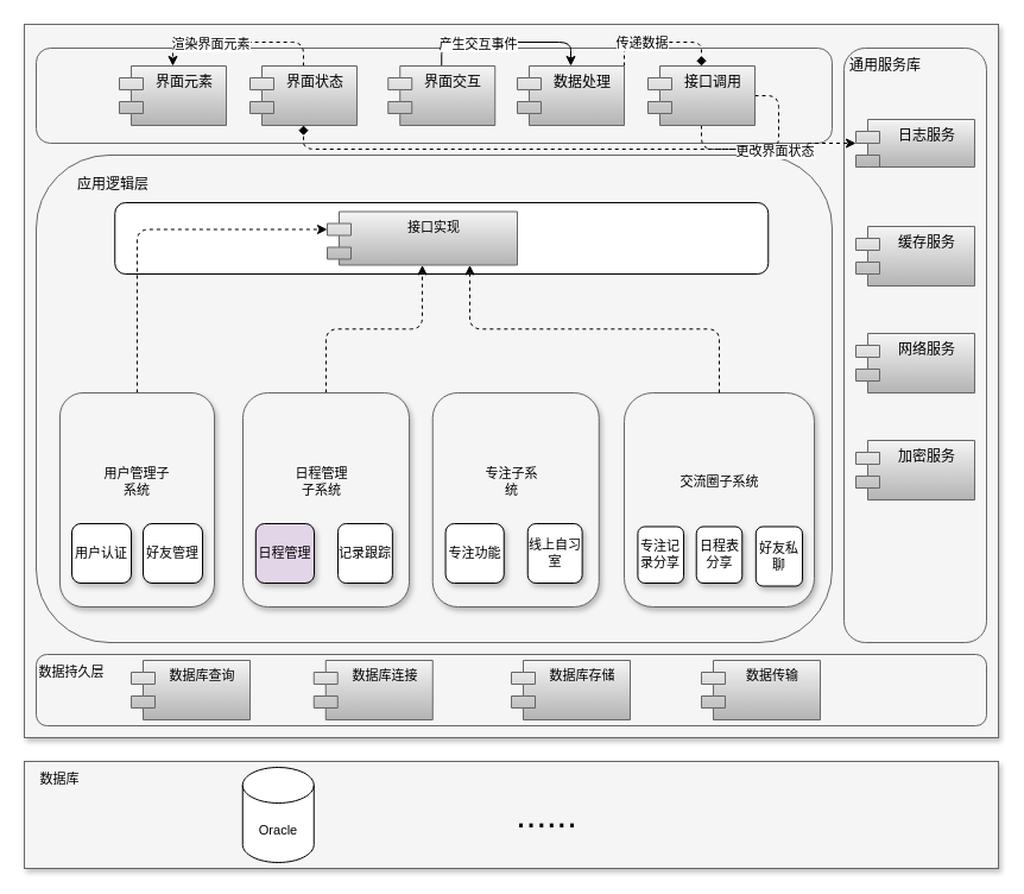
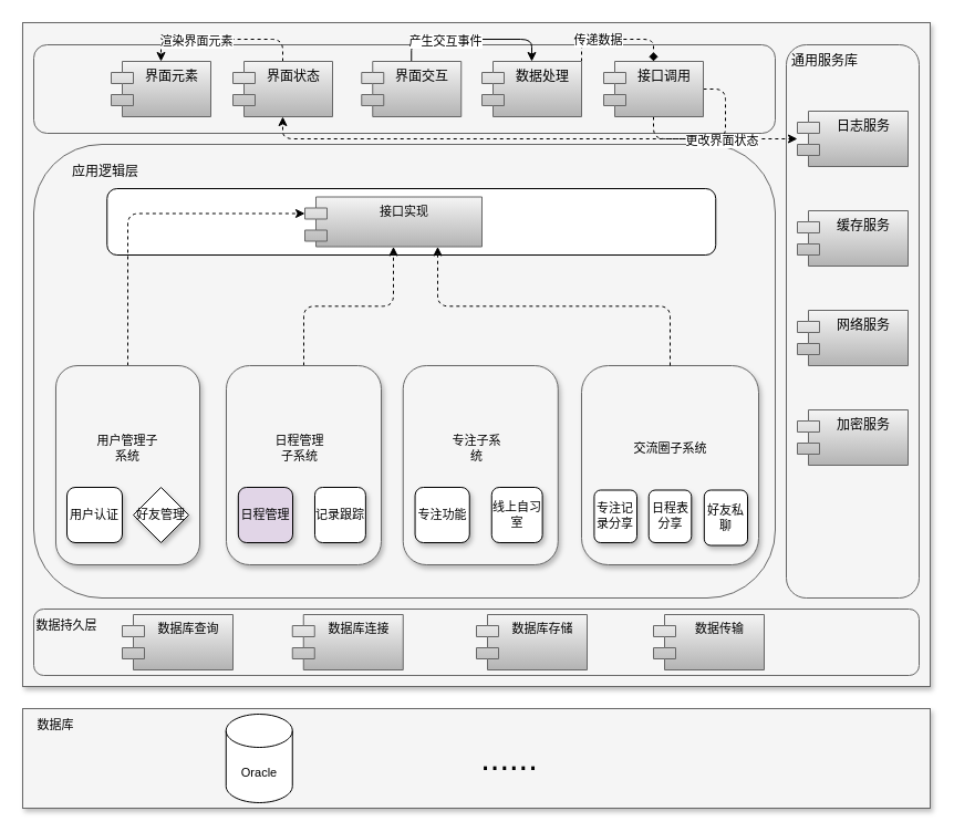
  <mxCell id="0" />
  <mxCell id="1" parent="0" />
  <mxCell id="2" value="" style="rounded=0;whiteSpace=wrap;html=1;glass=0;shadow=1;fillColor=#f5f5f5;fontColor=#333333;strokeColor=#666666;" parent="1" vertex="1"><mxGeometry x="20" y="20" width="820" height="600" as="geometry" /></mxCell>
  <mxCell id="3" value="" style="rounded=1;whiteSpace=wrap;html=1;fillColor=#f5f5f5;fontColor=#333333;strokeColor=#666666;" parent="1" vertex="1"><mxGeometry x="30" y="40" width="670" height="80" as="geometry" /></mxCell>
  <mxCell id="4" value="" style="rounded=1;whiteSpace=wrap;html=1;fillColor=#f5f5f5;fontColor=#333333;strokeColor=#666666;" parent="1" vertex="1"><mxGeometry x="710" y="40" width="120" height="500" as="geometry" /></mxCell>
  <mxCell id="5" value="" style="rounded=0;whiteSpace=wrap;html=1;shadow=1;fillColor=#f5f5f5;fontColor=#333333;strokeColor=#666666;" parent="1" vertex="1"><mxGeometry x="20" y="640" width="820" height="90" as="geometry" /></mxCell>
  <mxCell id="6" value="通用服务库" style="text;html=1;strokeColor=none;fillColor=none;align=center;verticalAlign=middle;whiteSpace=wrap;rounded=0;" parent="1" vertex="1"><mxGeometry x="710" y="40" width="70" height="30" as="geometry" /></mxCell>
  <mxCell id="7" value="界面元素" style="shape=module;align=left;spacingLeft=20;align=center;verticalAlign=top;whiteSpace=wrap;html=1;shadow=0;fillColor=#f5f5f5;gradientColor=#b3b3b3;strokeColor=#666666;" parent="1" vertex="1"><mxGeometry x="100" y="55" width="90" height="50" as="geometry" /></mxCell>
  <mxCell id="8" style="edgeStyle=orthogonalEdgeStyle;rounded=1;orthogonalLoop=1;jettySize=auto;html=1;exitX=0.5;exitY=0;exitDx=0;exitDy=0;entryX=0.5;entryY=0;entryDx=0;entryDy=0;dashed=1;" parent="1" source="10" target="7" edge="1"><mxGeometry relative="1" as="geometry" /></mxCell>
  <mxCell id="9" value="渲染界面元素" style="edgeLabel;html=1;align=center;verticalAlign=middle;resizable=0;points=[];" parent="8" vertex="1" connectable="0"><mxGeometry x="0.317" y="1" relative="1" as="geometry"><mxPoint as="offset" /></mxGeometry></mxCell>
  <mxCell id="10" value="界面状态" style="shape=module;align=left;spacingLeft=20;align=center;verticalAlign=top;whiteSpace=wrap;html=1;fillColor=#f5f5f5;gradientColor=#b3b3b3;strokeColor=#666666;" parent="1" vertex="1"><mxGeometry x="210" y="55" width="90" height="50" as="geometry" /></mxCell>
  <mxCell id="11" style="edgeStyle=orthogonalEdgeStyle;rounded=1;orthogonalLoop=1;jettySize=auto;html=1;exitX=0.5;exitY=0;exitDx=0;exitDy=0;entryX=0.5;entryY=0;entryDx=0;entryDy=0;dashed=0;" parent="1" source="13" target="16" edge="1"><mxGeometry relative="1" as="geometry" /></mxCell>
  <mxCell id="12" value="产生交互事件" style="edgeLabel;html=1;align=center;verticalAlign=middle;resizable=0;points=[];" parent="11" vertex="1" connectable="0"><mxGeometry x="-0.327" y="-1" relative="1" as="geometry"><mxPoint as="offset" /></mxGeometry></mxCell>
  <mxCell id="13" value="界面交互" style="shape=module;align=left;spacingLeft=20;align=center;verticalAlign=top;whiteSpace=wrap;html=1;fillColor=#f5f5f5;gradientColor=#b3b3b3;strokeColor=#666666;" parent="1" vertex="1"><mxGeometry x="326.25" y="55" width="90" height="50" as="geometry" /></mxCell>
  <mxCell id="14" style="edgeStyle=orthogonalEdgeStyle;orthogonalLoop=1;jettySize=auto;html=1;exitX=1;exitY=0;exitDx=0;exitDy=0;entryX=0.5;entryY=0;entryDx=0;entryDy=0;dashed=1;rounded=1;endArrow=diamond;" parent="1" source="16" target="56" edge="1"><mxGeometry relative="1" as="geometry"><mxPoint x="490" y="55" as="targetPoint" /></mxGeometry></mxCell>
  <mxCell id="15" value="传递数据" style="edgeLabel;html=1;align=center;verticalAlign=middle;resizable=0;points=[];" parent="14" vertex="1" connectable="0"><mxGeometry x="-0.36" relative="1" as="geometry"><mxPoint as="offset" /></mxGeometry></mxCell>
  <mxCell id="16" value="数据处理" style="shape=module;align=left;spacingLeft=20;align=center;verticalAlign=top;whiteSpace=wrap;html=1;fillColor=#f5f5f5;gradientColor=#b3b3b3;strokeColor=#666666;" parent="1" vertex="1"><mxGeometry x="435" y="55" width="90" height="50" as="geometry" /></mxCell>
- <mxCell id="17" value="日志服务" style="shape=module;align=left;spacingLeft=20;align=center;verticalAlign=top;whiteSpace=wrap;html=1;fillColor=#f5f5f5;gradientColor=#b3b3b3;strokeColor=#666666;" parent="1" vertex="1"><mxGeometry x="720" y="100" width="100" height="40" as="geometry" /></mxCell>
+ <mxCell id="17" value="日志服务" style="shape=module;align=left;spacingLeft=20;align=center;verticalAlign=top;whiteSpace=wrap;html=1;fillColor=#f5f5f5;gradientColor=#b3b3b3;strokeColor=#666666;" parent="1" vertex="1"><mxGeometry x="720" y="100" width="100" height="50" as="geometry" /></mxCell>
  <mxCell id="18" value="缓存服务" style="shape=module;align=left;spacingLeft=20;align=center;verticalAlign=top;whiteSpace=wrap;html=1;fillColor=#f5f5f5;gradientColor=#b3b3b3;strokeColor=#666666;" parent="1" vertex="1"><mxGeometry x="720" y="190" width="100" height="50" as="geometry" /></mxCell>
  <mxCell id="19" value="网络服务" style="shape=module;align=left;spacingLeft=20;align=center;verticalAlign=top;whiteSpace=wrap;html=1;fillColor=#f5f5f5;gradientColor=#b3b3b3;strokeColor=#666666;" parent="1" vertex="1"><mxGeometry x="720" y="280" width="100" height="50" as="geometry" /></mxCell>
  <mxCell id="20" value="加密服务" style="shape=module;align=left;spacingLeft=20;align=center;verticalAlign=top;whiteSpace=wrap;html=1;fillColor=#f5f5f5;gradientColor=#b3b3b3;strokeColor=#666666;" parent="1" vertex="1"><mxGeometry x="720" y="370" width="100" height="50" as="geometry" /></mxCell>
  <mxCell id="21" value="" style="rounded=1;whiteSpace=wrap;html=1;fillColor=#f5f5f5;fontColor=#333333;strokeColor=#666666;gradientColor=none;" parent="1" vertex="1"><mxGeometry x="30" y="130" width="670" height="410" as="geometry" /></mxCell>
  <mxCell id="22" value="应用逻辑层" style="text;html=1;strokeColor=none;fillColor=none;align=center;verticalAlign=middle;whiteSpace=wrap;rounded=0;" parent="1" vertex="1"><mxGeometry x="50" y="140" width="90" height="30" as="geometry" /></mxCell>
  <mxCell id="23" value="" style="rounded=1;whiteSpace=wrap;html=1;fontFamily=Helvetica;fontSize=11;fontColor=default;" parent="1" vertex="1"><mxGeometry x="96.25" y="170" width="550" height="60" as="geometry" /></mxCell>
  <mxCell id="24" style="edgeStyle=orthogonalEdgeStyle;shape=connector;rounded=1;orthogonalLoop=1;jettySize=auto;html=1;exitX=0.5;exitY=0;exitDx=0;exitDy=0;entryX=0.5;entryY=1;entryDx=0;entryDy=0;dashed=1;labelBackgroundColor=default;strokeColor=default;fontFamily=Helvetica;fontSize=11;fontColor=default;endArrow=classic;" parent="1" source="42" target="25" edge="1"><mxGeometry relative="1" as="geometry" /></mxCell>
  <mxCell id="25" value="接口实现" style="shape=module;align=left;spacingLeft=20;align=center;verticalAlign=top;whiteSpace=wrap;html=1;fontFamily=Helvetica;fontSize=11;fillColor=#f5f5f5;gradientColor=#b3b3b3;strokeColor=#666666;" parent="1" vertex="1"><mxGeometry x="275" y="177.5" width="160" height="45" as="geometry" /></mxCell>
  <mxCell id="26" style="edgeStyle=orthogonalEdgeStyle;shape=connector;rounded=1;orthogonalLoop=1;jettySize=auto;html=1;exitX=0.5;exitY=0;exitDx=0;exitDy=0;entryX=0;entryY=0;entryDx=0;entryDy=15;entryPerimeter=0;dashed=1;labelBackgroundColor=default;strokeColor=default;fontFamily=Helvetica;fontSize=11;fontColor=default;endArrow=classic;" parent="1" source="37" target="25" edge="1"><mxGeometry relative="1" as="geometry" /></mxCell>
  <mxCell id="27" value="" style="rounded=1;whiteSpace=wrap;html=1;fontFamily=Helvetica;fontSize=11;fontColor=#333333;fillColor=#f5f5f5;strokeColor=#666666;" parent="1" vertex="1"><mxGeometry x="30" y="550" width="800" height="60" as="geometry" /></mxCell>
  <mxCell id="28" value="数据持久层" style="text;html=1;strokeColor=none;fillColor=none;align=center;verticalAlign=middle;whiteSpace=wrap;rounded=0;fontSize=11;fontFamily=Helvetica;fontColor=default;" parent="1" vertex="1"><mxGeometry x="30" y="550" width="60" height="30" as="geometry" /></mxCell>
  <mxCell id="29" value="数据库查询" style="shape=module;align=left;spacingLeft=20;align=center;verticalAlign=top;whiteSpace=wrap;html=1;fontFamily=Helvetica;fontSize=11;fillColor=#f5f5f5;gradientColor=#b3b3b3;strokeColor=#666666;" parent="1" vertex="1"><mxGeometry x="110" y="555" width="100" height="50" as="geometry" /></mxCell>
  <mxCell id="30" value="数据库连接" style="shape=module;align=left;spacingLeft=20;align=center;verticalAlign=top;whiteSpace=wrap;html=1;fontFamily=Helvetica;fontSize=11;fillColor=#f5f5f5;gradientColor=#b3b3b3;strokeColor=#666666;" parent="1" vertex="1"><mxGeometry x="263.75" y="555" width="100" height="50" as="geometry" /></mxCell>
  <mxCell id="31" value="数据库存储" style="shape=module;align=left;spacingLeft=20;align=center;verticalAlign=top;whiteSpace=wrap;html=1;fontFamily=Helvetica;fontSize=11;fillColor=#f5f5f5;gradientColor=#b3b3b3;strokeColor=#666666;" parent="1" vertex="1"><mxGeometry x="430" y="555" width="100" height="50" as="geometry" /></mxCell>
  <mxCell id="32" value="数据传输" style="shape=module;align=left;spacingLeft=20;align=center;verticalAlign=top;whiteSpace=wrap;html=1;fontFamily=Helvetica;fontSize=11;fillColor=#f5f5f5;gradientColor=#b3b3b3;strokeColor=#666666;" parent="1" vertex="1"><mxGeometry x="590" y="555" width="100" height="50" as="geometry" /></mxCell>
  <mxCell id="33" value="数据库" style="text;html=1;strokeColor=none;fillColor=none;align=center;verticalAlign=middle;whiteSpace=wrap;rounded=0;fontSize=11;fontFamily=Helvetica;fontColor=default;" parent="1" vertex="1"><mxGeometry x="20" y="640" width="60" height="30" as="geometry" /></mxCell>
  <mxCell id="34" value="Oracle" style="shape=cylinder3;whiteSpace=wrap;html=1;boundedLbl=1;backgroundOutline=1;size=15;fontFamily=Helvetica;fontSize=11;fontColor=default;" parent="1" vertex="1"><mxGeometry x="203.75" y="645" width="60" height="80" as="geometry" /></mxCell>
  <mxCell id="35" value="&lt;p style=&quot;font-size: 31px;&quot;&gt;......&lt;/p&gt;" style="text;html=1;strokeColor=none;fillColor=none;align=center;verticalAlign=middle;whiteSpace=wrap;rounded=0;fontSize=11;fontFamily=Helvetica;fontColor=default;" parent="1" vertex="1"><mxGeometry x="430" y="670" width="60" height="30" as="geometry" /></mxCell>
  <mxCell id="36" value="" style="group" vertex="1" connectable="0" parent="1"><mxGeometry x="50" y="330" width="130" height="180" as="geometry" /></mxCell>
  <mxCell id="37" value="" style="rounded=1;whiteSpace=wrap;html=1;fontFamily=Helvetica;fontSize=11;fontColor=#333333;glass=0;shadow=1;fillColor=#f5f5f5;strokeColor=#666666;" parent="36" vertex="1"><mxGeometry width="130" height="180" as="geometry" /></mxCell>
  <mxCell id="38" value="用户管理子系统" style="text;html=1;strokeColor=none;fillColor=none;align=center;verticalAlign=middle;whiteSpace=wrap;rounded=0;fontSize=11;fontFamily=Helvetica;fontColor=default;" parent="36" vertex="1"><mxGeometry x="35" y="60.0" width="60" height="30.0" as="geometry" /></mxCell>
  <mxCell id="39" value="用户认证" style="rounded=1;whiteSpace=wrap;html=1;fontFamily=Helvetica;fontSize=11;fontColor=default;shadow=1;" parent="36" vertex="1"><mxGeometry x="10" y="110.0" width="50" height="50" as="geometry" /></mxCell>
- <mxCell id="40" value="好友管理" style="rounded=1;whiteSpace=wrap;html=1;fontFamily=Helvetica;fontSize=11;fontColor=default;shadow=1;" parent="36" vertex="1"><mxGeometry x="70" y="110.0" width="50" height="50" as="geometry" /></mxCell>
+ <mxCell id="40" value="好友管理" style="rhombus;whiteSpace=wrap;html=1;fontFamily=Helvetica;fontSize=11;fontColor=default;shadow=1;" parent="36" vertex="1"><mxGeometry x="70" y="110.0" width="50" height="50" as="geometry" /></mxCell>
  <mxCell id="41" value="" style="group" vertex="1" connectable="0" parent="1"><mxGeometry x="204" y="330" width="140" height="180" as="geometry" /></mxCell>
  <mxCell id="42" value="" style="rounded=1;whiteSpace=wrap;html=1;fontFamily=Helvetica;fontSize=11;fontColor=#333333;glass=0;shadow=1;fillColor=#f5f5f5;strokeColor=#666666;" parent="41" vertex="1"><mxGeometry width="140" height="180" as="geometry" /></mxCell>
  <mxCell id="43" value="日程管理子系统" style="text;html=1;strokeColor=none;fillColor=none;align=center;verticalAlign=middle;whiteSpace=wrap;rounded=0;fontSize=11;fontFamily=Helvetica;fontColor=default;" parent="41" vertex="1"><mxGeometry x="43.272" y="60" width="47.206" height="30" as="geometry" /></mxCell>
  <mxCell id="44" value="日程管理" style="rounded=1;whiteSpace=wrap;html=1;fontFamily=Helvetica;fontSize=11;fontColor=default;shadow=1;fillColor=#e1d5e7;" parent="41" vertex="1"><mxGeometry x="10.82" y="110" width="49.18" height="50" as="geometry" /></mxCell>
  <mxCell id="45" value="记录跟踪" style="rounded=1;whiteSpace=wrap;html=1;fontFamily=Helvetica;fontSize=11;fontColor=default;shadow=1;" parent="41" vertex="1"><mxGeometry x="80" y="110" width="45.88" height="50" as="geometry" /></mxCell>
  <mxCell id="46" value="" style="group" vertex="1" connectable="0" parent="1"><mxGeometry x="525" y="330" width="160" height="180" as="geometry" /></mxCell>
  <mxCell id="47" value="" style="rounded=1;whiteSpace=wrap;html=1;fontFamily=Helvetica;fontSize=11;fontColor=#333333;glass=0;shadow=1;fillColor=#f5f5f5;strokeColor=#666666;" parent="46" vertex="1"><mxGeometry width="160" height="180" as="geometry" /></mxCell>
  <mxCell id="48" value="交流圈子系统" style="text;html=1;strokeColor=none;fillColor=none;align=center;verticalAlign=middle;whiteSpace=wrap;rounded=0;fontSize=11;fontFamily=Helvetica;fontColor=default;" parent="46" vertex="1"><mxGeometry x="45.714" y="60" width="68.571" height="30" as="geometry" /></mxCell>
  <mxCell id="49" value="专注记录分享" style="rounded=1;whiteSpace=wrap;html=1;fontFamily=Helvetica;fontSize=11;fontColor=default;shadow=1;" parent="46" vertex="1"><mxGeometry x="11.43" y="112.5" width="38.57" height="47.5" as="geometry" /></mxCell>
  <mxCell id="50" value="日程表分享" style="rounded=1;whiteSpace=wrap;html=1;fontFamily=Helvetica;fontSize=11;fontColor=default;shadow=1;" parent="46" vertex="1"><mxGeometry x="60.72" y="112.5" width="38.57" height="47.5" as="geometry" /></mxCell>
  <mxCell id="51" value="好友私聊" style="rounded=1;whiteSpace=wrap;html=1;fontFamily=Helvetica;fontSize=11;fontColor=default;shadow=1;" vertex="1" parent="46"><mxGeometry x="110.82" y="112.5" width="39.18" height="50" as="geometry" /></mxCell>
  <mxCell id="52" style="rounded=1;orthogonalLoop=1;jettySize=auto;html=1;exitX=0.5;exitY=0;exitDx=0;exitDy=0;entryX=0.75;entryY=1;entryDx=0;entryDy=0;edgeStyle=orthogonalEdgeStyle;dashed=1;" edge="1" parent="1" source="47" target="25"><mxGeometry relative="1" as="geometry" /></mxCell>
  <mxCell id="53" style="edgeStyle=orthogonalEdgeStyle;rounded=1;orthogonalLoop=1;jettySize=auto;html=1;exitX=0.5;exitY=1;exitDx=0;exitDy=0;dashed=1;" edge="1" parent="1" source="56" target="17"><mxGeometry relative="1" as="geometry" /></mxCell>
- <mxCell id="54" style="edgeStyle=orthogonalEdgeStyle;rounded=1;orthogonalLoop=1;jettySize=auto;html=1;exitX=1;exitY=0.5;exitDx=0;exitDy=0;entryX=0.5;entryY=1;entryDx=0;entryDy=0;dashed=1;endArrow=diamond;" edge="1" parent="1" source="56" target="10"><mxGeometry relative="1" as="geometry" /></mxCell>
+ <mxCell id="54" style="edgeStyle=orthogonalEdgeStyle;rounded=1;orthogonalLoop=1;jettySize=auto;html=1;exitX=1;exitY=0.5;exitDx=0;exitDy=0;entryX=0.5;entryY=1;entryDx=0;entryDy=0;dashed=1;" edge="1" parent="1" source="56" target="10"><mxGeometry relative="1" as="geometry" /></mxCell>
  <mxCell id="55" value="更改界面状态" style="edgeLabel;html=1;align=center;verticalAlign=middle;resizable=0;points=[];" vertex="1" connectable="0" parent="54"><mxGeometry x="-0.715" y="1" relative="1" as="geometry"><mxPoint as="offset" /></mxGeometry></mxCell>
  <mxCell id="56" value="接口调用" style="shape=module;align=left;spacingLeft=20;align=center;verticalAlign=top;whiteSpace=wrap;html=1;fillColor=#f5f5f5;gradientColor=#b3b3b3;strokeColor=#666666;" vertex="1" parent="1"><mxGeometry x="545" y="55" width="90" height="50" as="geometry" /></mxCell>
  <mxCell id="57" value="" style="group" vertex="1" connectable="0" parent="1"><mxGeometry x="363.75" y="330" width="140" height="180" as="geometry" /></mxCell>
  <mxCell id="58" value="" style="rounded=1;whiteSpace=wrap;html=1;fontFamily=Helvetica;fontSize=11;fontColor=#333333;glass=0;shadow=1;fillColor=#f5f5f5;strokeColor=#666666;" vertex="1" parent="57"><mxGeometry width="140" height="180" as="geometry" /></mxCell>
  <mxCell id="59" value="专注子系统" style="text;html=1;strokeColor=none;fillColor=none;align=center;verticalAlign=middle;whiteSpace=wrap;rounded=0;fontSize=11;fontFamily=Helvetica;fontColor=default;" vertex="1" parent="57"><mxGeometry x="43.272" y="60" width="47.206" height="30" as="geometry" /></mxCell>
  <mxCell id="60" value="专注功能" style="rounded=1;whiteSpace=wrap;html=1;fontFamily=Helvetica;fontSize=11;fontColor=default;shadow=1;" vertex="1" parent="57"><mxGeometry x="10.82" y="110" width="49.18" height="50" as="geometry" /></mxCell>
  <mxCell id="61" value="线上自习室" style="rounded=1;whiteSpace=wrap;html=1;fontFamily=Helvetica;fontSize=11;fontColor=default;shadow=1;" vertex="1" parent="57"><mxGeometry x="80" y="110" width="45.88" height="50" as="geometry" /></mxCell>
